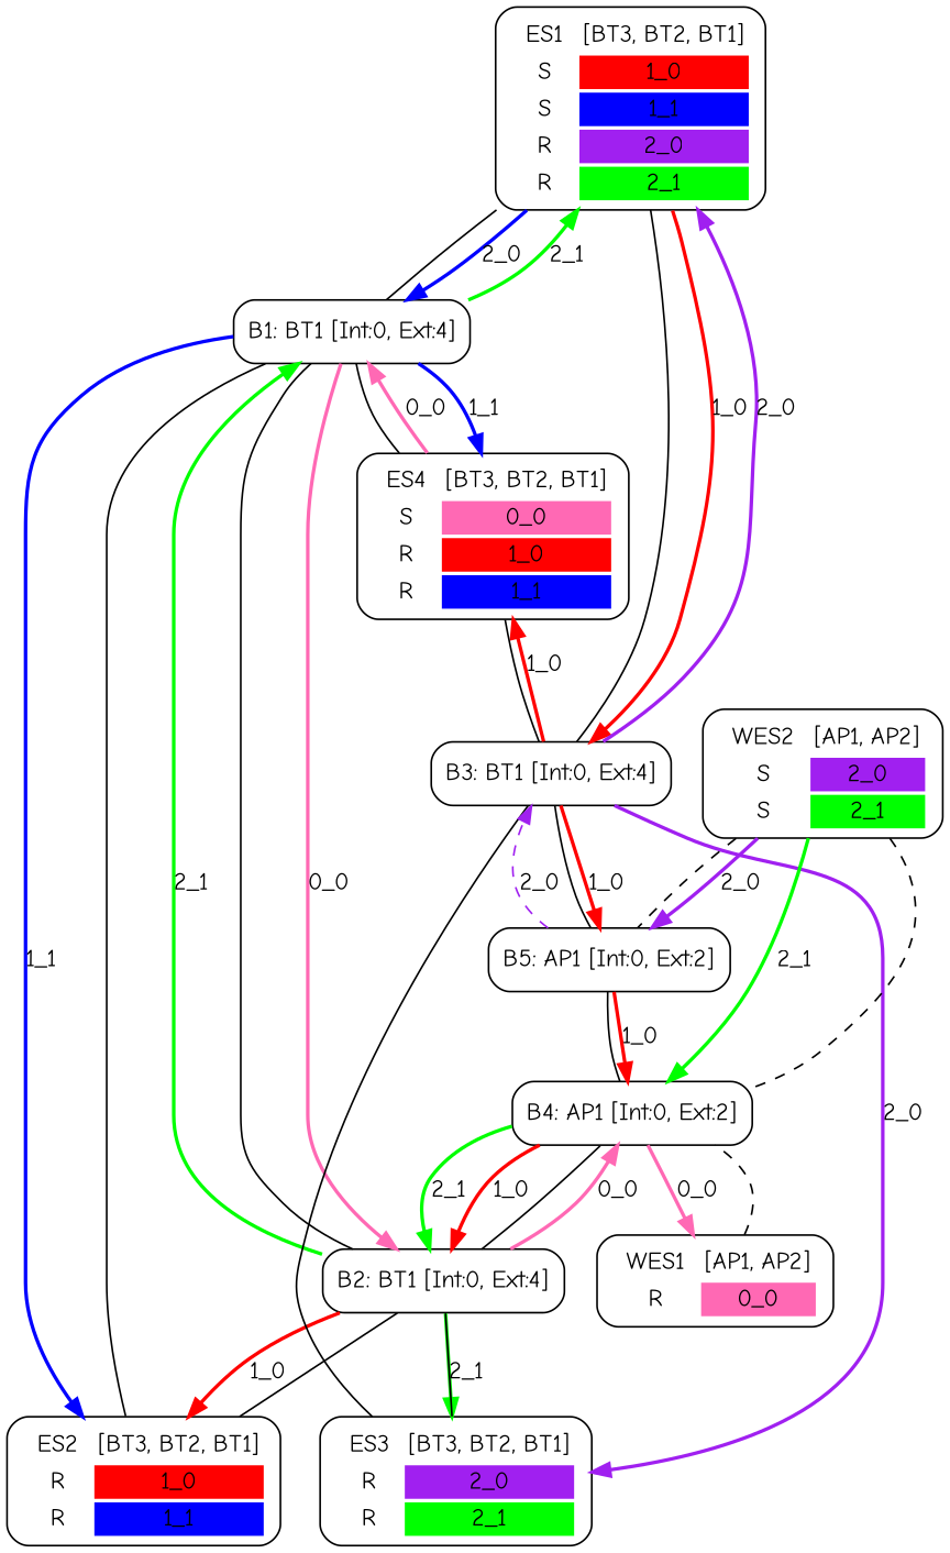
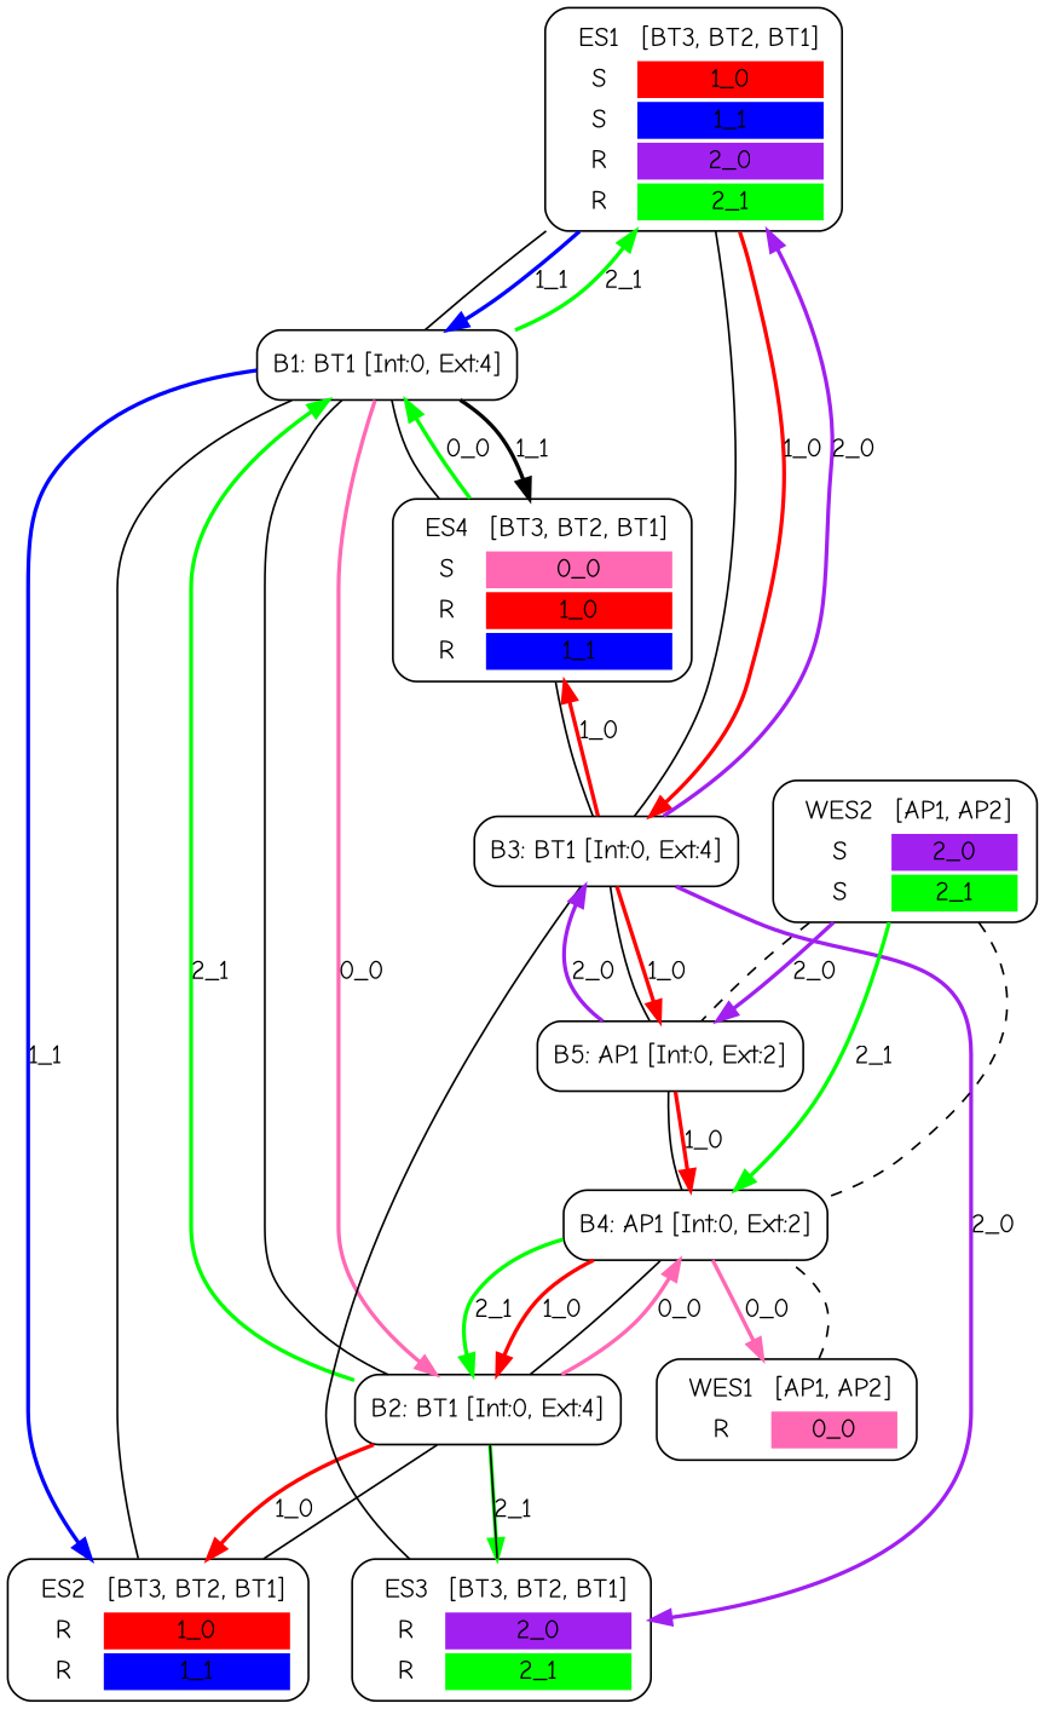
  digraph {
    fontname="Comic Neue"
    node [shape=box style=rounded fontname="Comic Neue"]
    edge [fontname="Comic Neue" style=bold]
    n1 [label=<<TABLE  BORDER="0"><TR> <TD ALIGN="CENTER" BORDER="0"> ES1 </TD> <TD>[BT3, BT2, BT1]</TD> </TR><TR><TD>S</TD><TD BGCOLOR="red">1_0</TD></TR> <TR><TD>S</TD><TD BGCOLOR="blue">1_1</TD></TR> <TR><TD>R</TD><TD BGCOLOR="purple">2_0</TD></TR> <TR><TD>R</TD><TD BGCOLOR="green">2_1</TD></TR> </TABLE>>]
    n2 [label="B1: BT1 [Int:0, Ext:4]"]
    n3 [label="B3: BT1 [Int:0, Ext:4]"]
    n4 [label=<<TABLE  BORDER="0"><TR> <TD ALIGN="CENTER" BORDER="0"> ES2 </TD> <TD>[BT3, BT2, BT1]</TD> </TR><TR><TD>R</TD><TD BGCOLOR="red">1_0</TD></TR> <TR><TD>R</TD><TD BGCOLOR="blue">1_1</TD></TR> </TABLE>>]
    n5 [label="B2: BT1 [Int:0, Ext:4]"]
    n6 [label=<<TABLE  BORDER="0"><TR> <TD ALIGN="CENTER" BORDER="0"> ES3 </TD> <TD>[BT3, BT2, BT1]</TD> </TR><TR><TD>R</TD><TD BGCOLOR="purple">2_0</TD></TR> <TR><TD>R</TD><TD BGCOLOR="green">2_1</TD></TR> </TABLE>>]
    n7 [label=<<TABLE  BORDER="0"><TR> <TD ALIGN="CENTER" BORDER="0"> ES4 </TD> <TD>[BT3, BT2, BT1]</TD> </TR><TR><TD>S</TD><TD BGCOLOR="hotpink">0_0</TD></TR> <TR><TD>R</TD><TD BGCOLOR="red">1_0</TD></TR> <TR><TD>R</TD><TD BGCOLOR="blue">1_1</TD></TR> </TABLE>>]
    n8 [label=<<TABLE  BORDER="0"><TR> <TD ALIGN="CENTER" BORDER="0"> WES1 </TD> <TD>[AP1, AP2]</TD> </TR><TR><TD>R</TD><TD BGCOLOR="hotpink">0_0</TD></TR> </TABLE>>]
    n9 [label="B4: AP1 [Int:0, Ext:2]"]
    n10 [label=<<TABLE  BORDER="0"><TR> <TD ALIGN="CENTER" BORDER="0"> WES2 </TD> <TD>[AP1, AP2]</TD> </TR><TR><TD>S</TD><TD BGCOLOR="purple">2_0</TD></TR> <TR><TD>S</TD><TD BGCOLOR="green">2_1</TD></TR> </TABLE>>]
    n11 [label="B5: AP1 [Int:0, Ext:2]"]
    n1 -> n2 [arrowhead=none style=""]
-   n1 -> n2 [color=blue label="2_0"]
+   n1 -> n2 [color=blue label="1_1"]
    n1 -> n3 [arrowhead=none style=""]
    n1 -> n3 [color=red label="1_0"]
    n2 -> n1 [color=green label="2_1"]
    n2 -> n4 [color=blue label="1_1"]
    n2 -> n5 [arrowhead=none style=""]
    n2 -> n5 [color=hotpink label="0_0"]
-   n2 -> n7 [color=blue label="1_1"]
+   n2 -> n7 [color=black label="1_1"]
    n3 -> n1 [color=purple label="2_0"]
    n3 -> n6 [color=purple label="2_0"]
    n3 -> n7 [color=red label="1_0"]
    n3 -> n11 [arrowhead=none style=""]
    n3 -> n11 [color=red label="1_0"]
    n4 -> n2 [arrowhead=none style=""]
    n4 -> n5 [arrowhead=none style=""]
    n5 -> n2 [color=green label="2_1"]
    n5 -> n4 [color=red label="1_0"]
    n5 -> n6 [color=green label="2_1"]
    n5 -> n9 [arrowhead=none style=""]
    n5 -> n9 [color=hotpink label="0_0"]
    n6 -> n3 [arrowhead=none style=""]
    n6 -> n5 [arrowhead=none style=""]
    n7 -> n2 [arrowhead=none style=""]
-   n7 -> n2 [color=hotpink label="0_0"]
+   n7 -> n2 [color=green label="0_0"]
    n7 -> n3 [arrowhead=none style=""]
    n8 -> n9 [arrowhead=none style=dashed]
    n9 -> n5 [color=red label="1_0"]
    n9 -> n5 [color=green label="2_1"]
    n9 -> n8 [color=hotpink label="0_0"]
    n9 -> n11 [arrowhead=none style=""]
    n10 -> n9 [arrowhead=none style=dashed]
    n10 -> n9 [color=green label="2_1"]
    n10 -> n11 [arrowhead=none style=dashed]
    n10 -> n11 [color=purple label="2_0"]
-   n11 -> n3 [color=purple label="2_0" style=dashed]
+   n11 -> n3 [color=purple label="2_0"]
    n11 -> n9 [color=red label="1_0"]
  }
